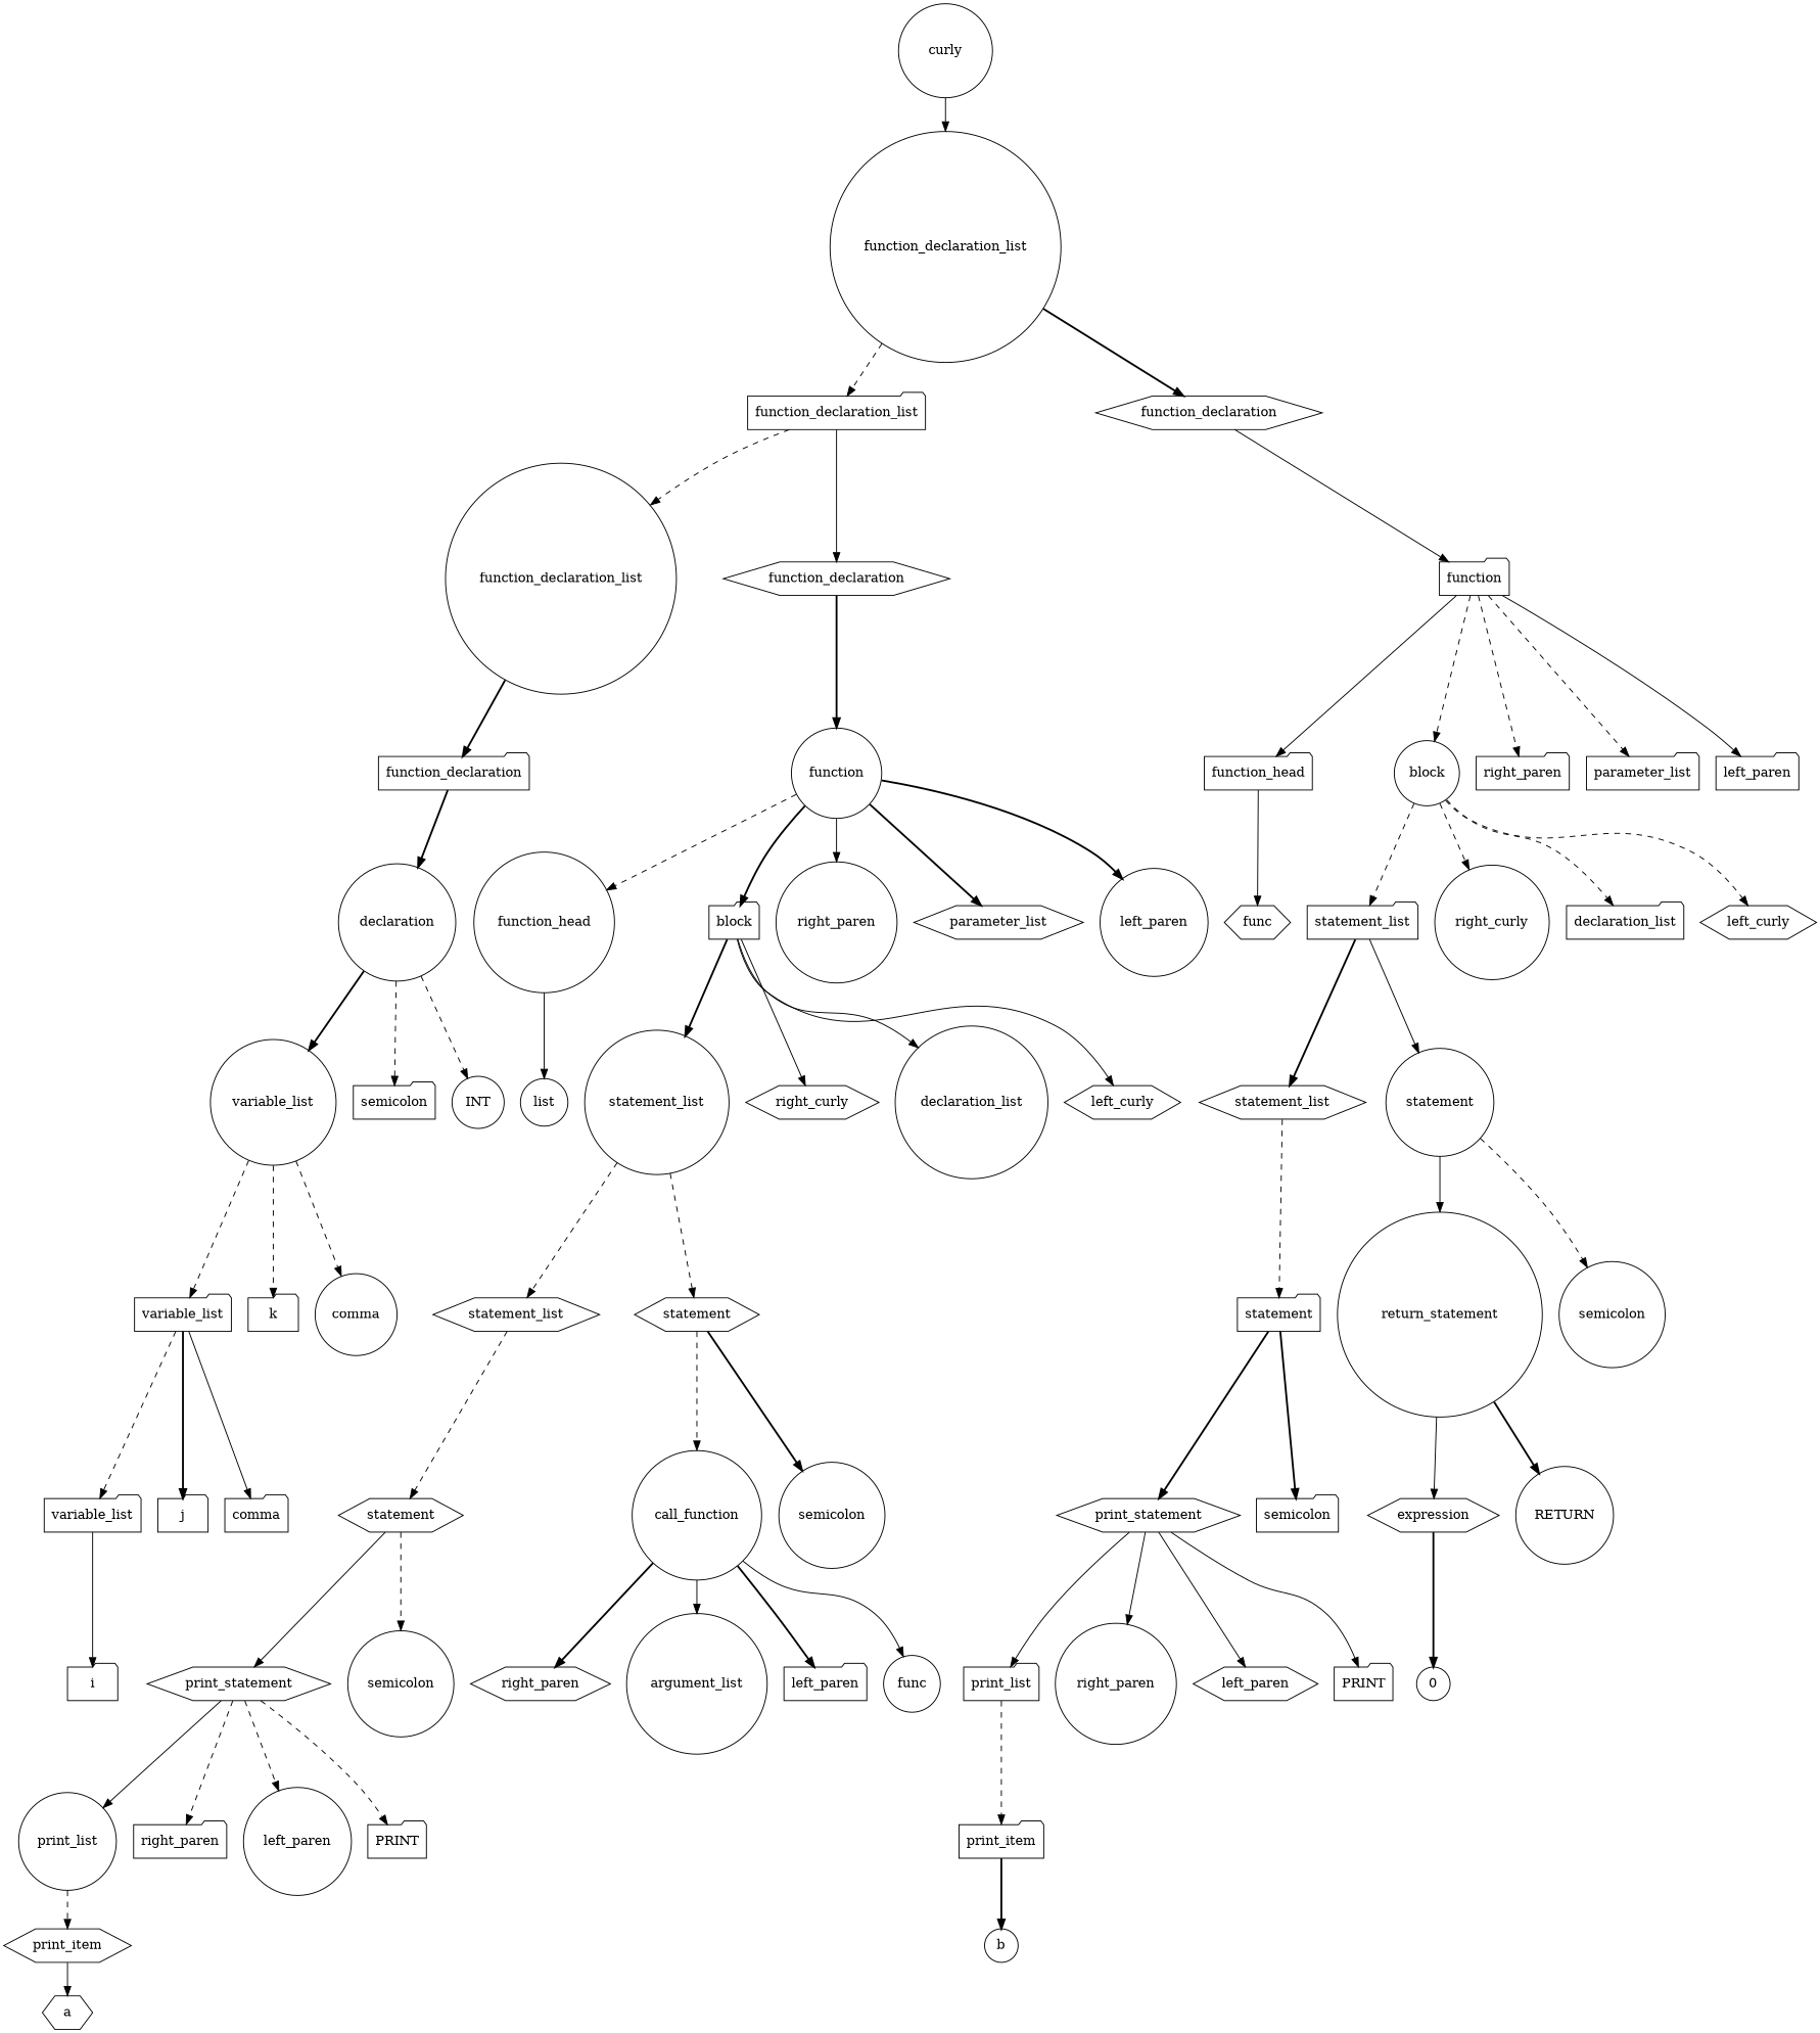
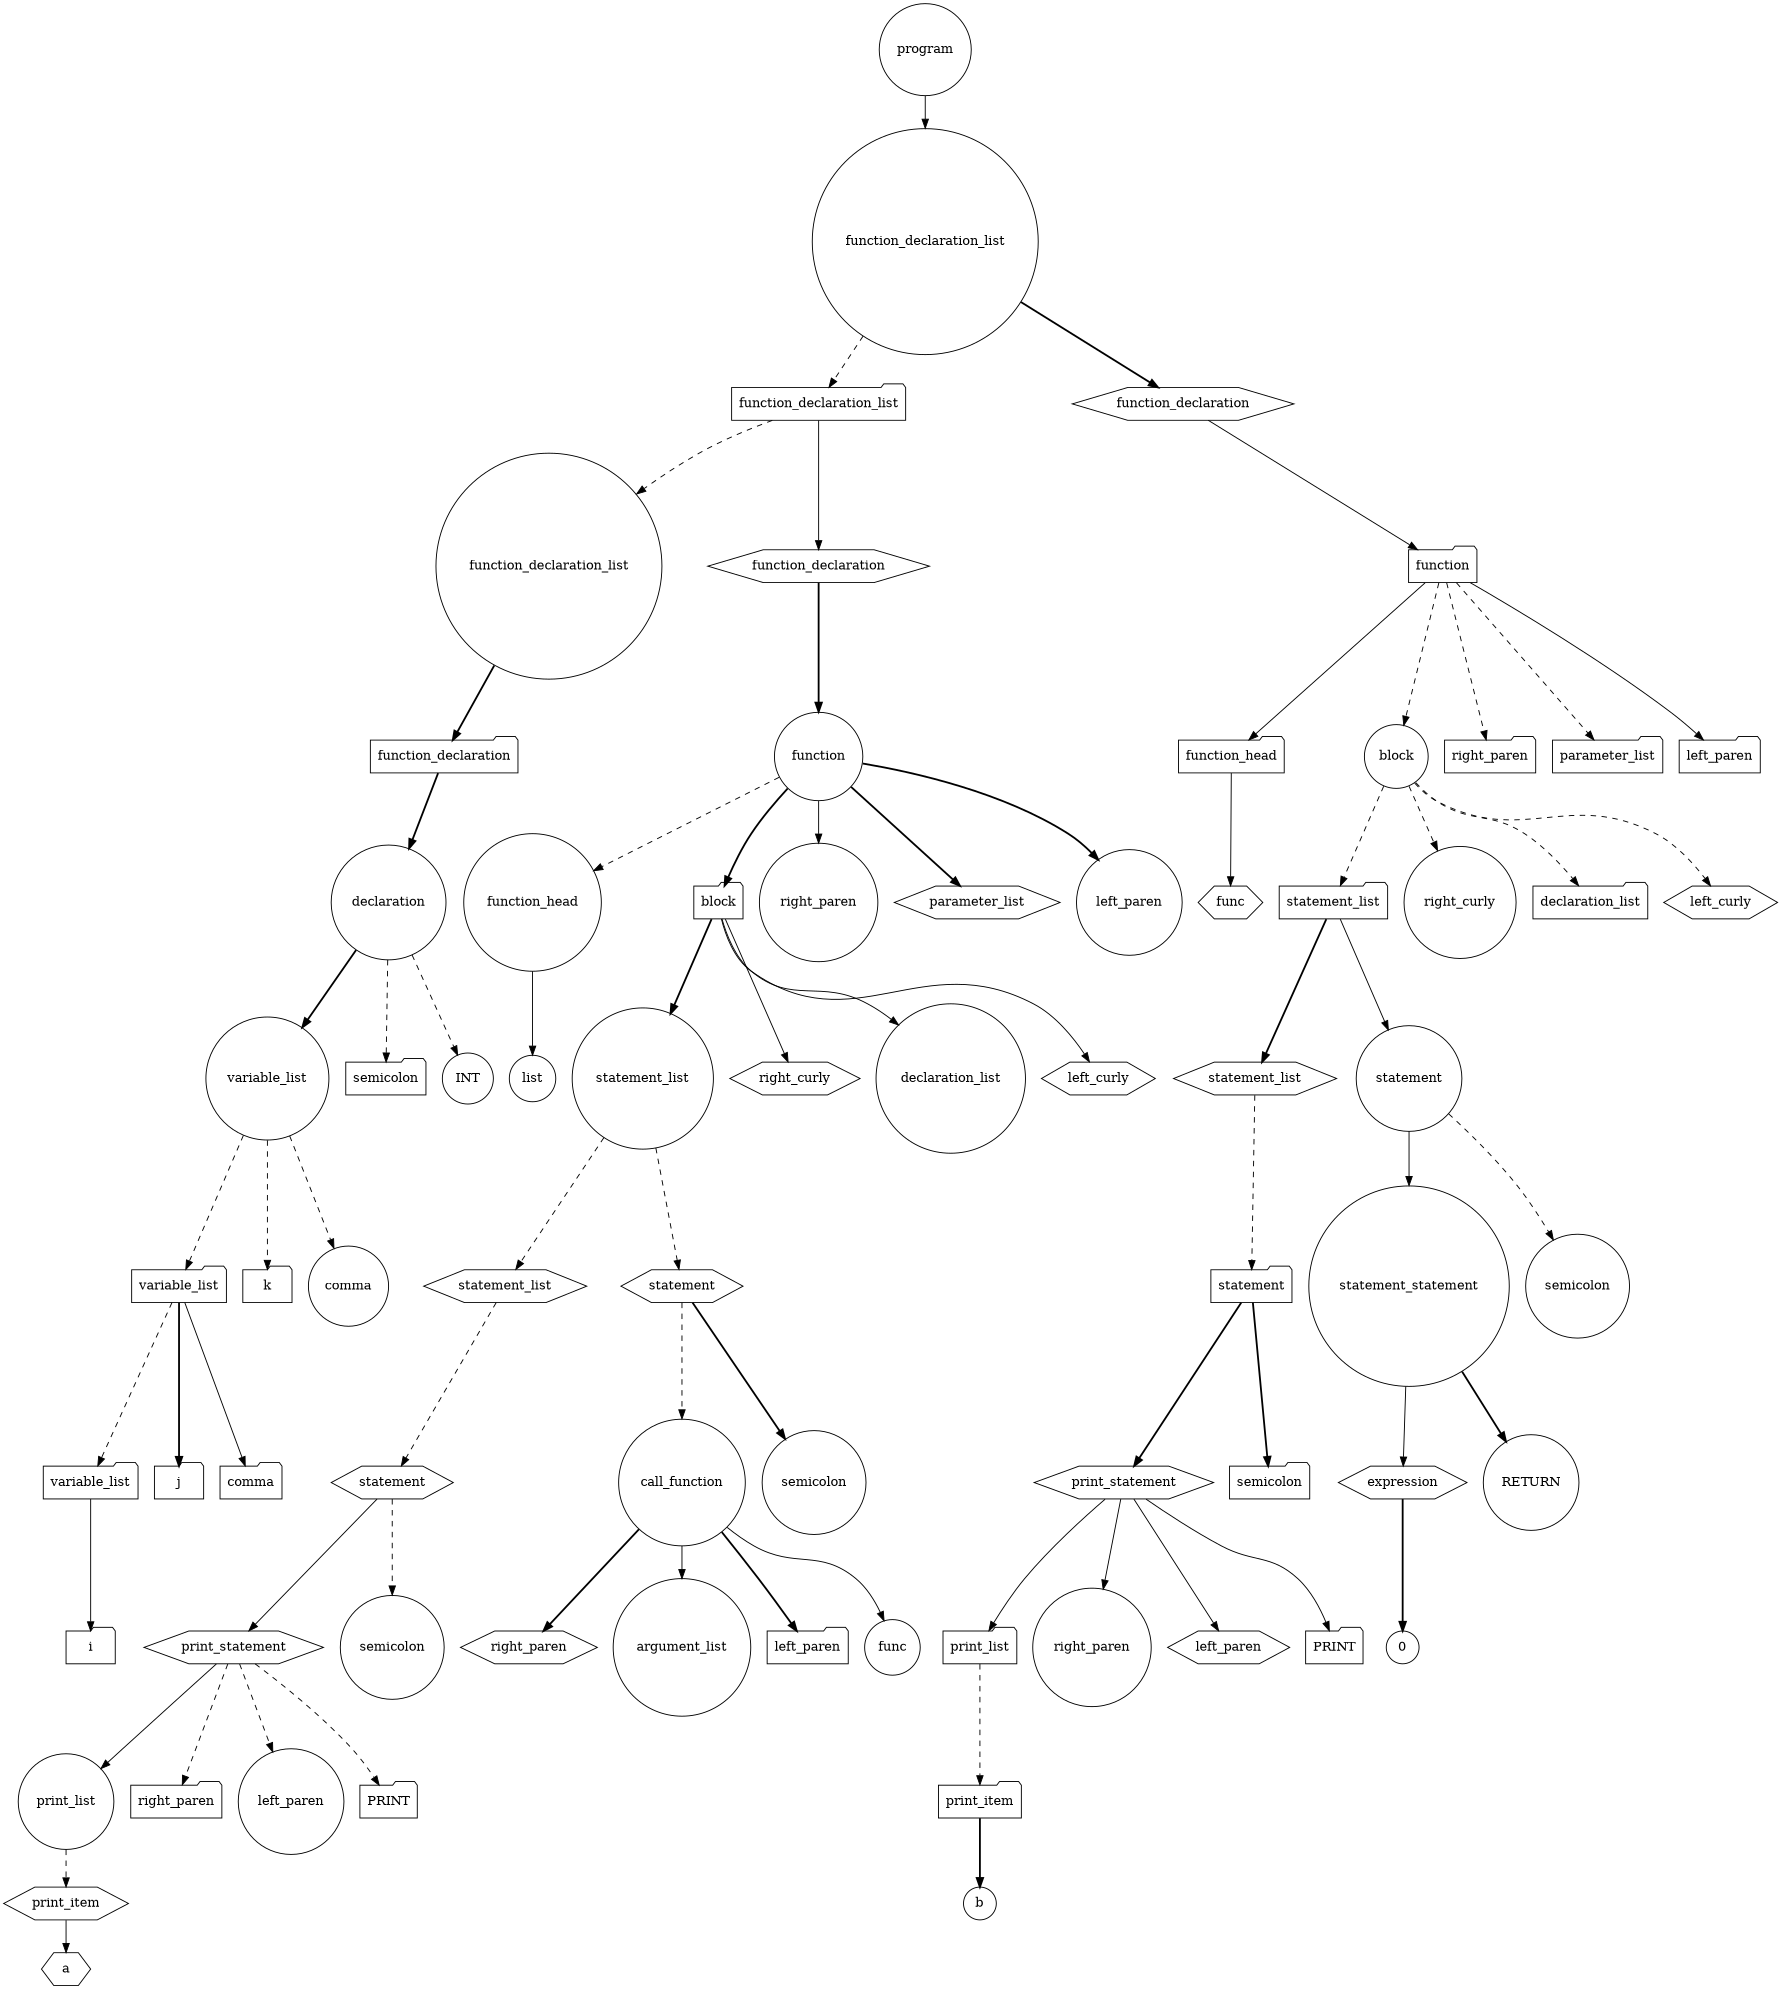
  digraph {
    ordering=out
    node [shape=circle]
    edge [style=dashed]
    n1 [label=variable_list shape=folder]
    n2 [label=i shape=folder]
    n3 [label=variable_list shape=folder]
    n4 [label=j shape=folder]
    n5 [label=comma shape=folder]
    n6 [label=variable_list]
    n7 [label=k shape=folder]
    n8 [label=comma]
    n9 [label=declaration]
    n10 [label=semicolon shape=folder]
    n11 [label=INT]
    n12 [label=function_declaration shape=folder]
    n13 [label=function_declaration_list]
    n14 [label=function_head]
    n15 [label=list]
    n16 [label=print_item shape=hexagon]
    n17 [label=a shape=hexagon]
    n18 [label=print_list]
    n19 [label=print_statement shape=hexagon]
    n20 [label=right_paren shape=folder]
    n21 [label=left_paren]
    n22 [label=PRINT shape=folder]
    n23 [label=statement shape=hexagon]
    n24 [label=semicolon]
    n25 [label=statement_list shape=hexagon]
    n26 [label=call_function]
    n27 [label=right_paren shape=hexagon]
    n28 [label=argument_list]
    n29 [label=left_paren shape=folder]
    n30 [label=func]
    n31 [label=statement shape=hexagon]
    n32 [label=semicolon]
    n33 [label=statement_list]
    n34 [label=block shape=folder]
    n35 [label=right_curly shape=hexagon]
    n36 [label=declaration_list]
    n37 [label=left_curly shape=hexagon]
    n38 [label=function]
    n39 [label=right_paren]
    n40 [label=parameter_list shape=hexagon]
    n41 [label=left_paren]
    n42 [label=function_declaration shape=hexagon]
    n43 [label=function_declaration_list shape=folder]
    n44 [label=function_head shape=folder]
    n45 [label=func shape=hexagon]
    n46 [label=print_item shape=folder]
    n47 [label=b]
    n48 [label=print_list shape=folder]
    n49 [label=print_statement shape=hexagon]
    n50 [label=right_paren]
    n51 [label=left_paren shape=hexagon]
    n52 [label=PRINT shape=folder]
    n53 [label=statement shape=folder]
    n54 [label=semicolon shape=folder]
    n55 [label=statement_list shape=hexagon]
    n56 [label=expression shape=hexagon]
    n57 [label=0]
-   n58 [label=return_statement]
+   n58 [label=statement_statement]
    n59 [label=RETURN]
    n60 [label=statement]
    n61 [label=semicolon]
    n62 [label=statement_list shape=folder]
    n63 [label=block]
    n64 [label=right_curly]
    n65 [label=declaration_list shape=folder]
    n66 [label=left_curly shape=hexagon]
    n67 [label=function shape=folder]
    n68 [label=right_paren shape=folder]
    n69 [label=parameter_list shape=folder]
    n70 [label=left_paren shape=folder]
    n71 [label=function_declaration shape=hexagon]
    n72 [label=function_declaration_list]
-   n73 [label=curly]
+   n73 [label=program]
    n1 -> n2 [style=solid]
    n3 -> n1
    n3 -> n4 [style=bold]
    n3 -> n5 [style=solid]
    n6 -> n3
    n6 -> n7
    n6 -> n8
    n9 -> n6 [style=bold]
    n9 -> n10
    n9 -> n11
    n12 -> n9 [style=bold]
    n13 -> n12 [style=bold]
    n14 -> n15 [style=solid]
    n16 -> n17 [style=solid]
    n18 -> n16
    n19 -> n18 [style=solid]
    n19 -> n20
    n19 -> n21
    n19 -> n22
    n23 -> n19 [style=solid]
    n23 -> n24
    n25 -> n23
    n26 -> n27 [style=bold]
    n26 -> n28 [style=solid]
    n26 -> n29 [style=bold]
    n26 -> n30 [style=solid]
    n31 -> n26
    n31 -> n32 [style=bold]
    n33 -> n25
    n33 -> n31
    n34 -> n33 [style=bold]
    n34 -> n35 [style=solid]
    n34 -> n36 [style=solid]
    n34 -> n37 [style=solid]
    n38 -> n14
    n38 -> n34 [style=bold]
    n38 -> n39 [style=solid]
    n38 -> n40 [style=bold]
    n38 -> n41 [style=bold]
    n42 -> n38 [style=bold]
    n43 -> n13
    n43 -> n42 [style=solid]
    n44 -> n45 [style=solid]
    n46 -> n47 [style=bold]
    n48 -> n46
    n49 -> n48 [style=solid]
    n49 -> n50 [style=solid]
    n49 -> n51 [style=solid]
    n49 -> n52 [style=solid]
    n53 -> n49 [style=bold]
    n53 -> n54 [style=bold]
    n55 -> n53
    n56 -> n57 [style=bold]
    n58 -> n56 [style=solid]
    n58 -> n59 [style=bold]
    n60 -> n58 [style=solid]
    n60 -> n61
    n62 -> n55 [style=bold]
    n62 -> n60 [style=solid]
    n63 -> n62
    n63 -> n64
    n63 -> n65
    n63 -> n66
    n67 -> n44 [style=solid]
    n67 -> n63
    n67 -> n68
    n67 -> n69
    n67 -> n70 [style=solid]
    n71 -> n67 [style=solid]
    n72 -> n43
    n72 -> n71 [style=bold]
    n73 -> n72 [style=solid]
  }
